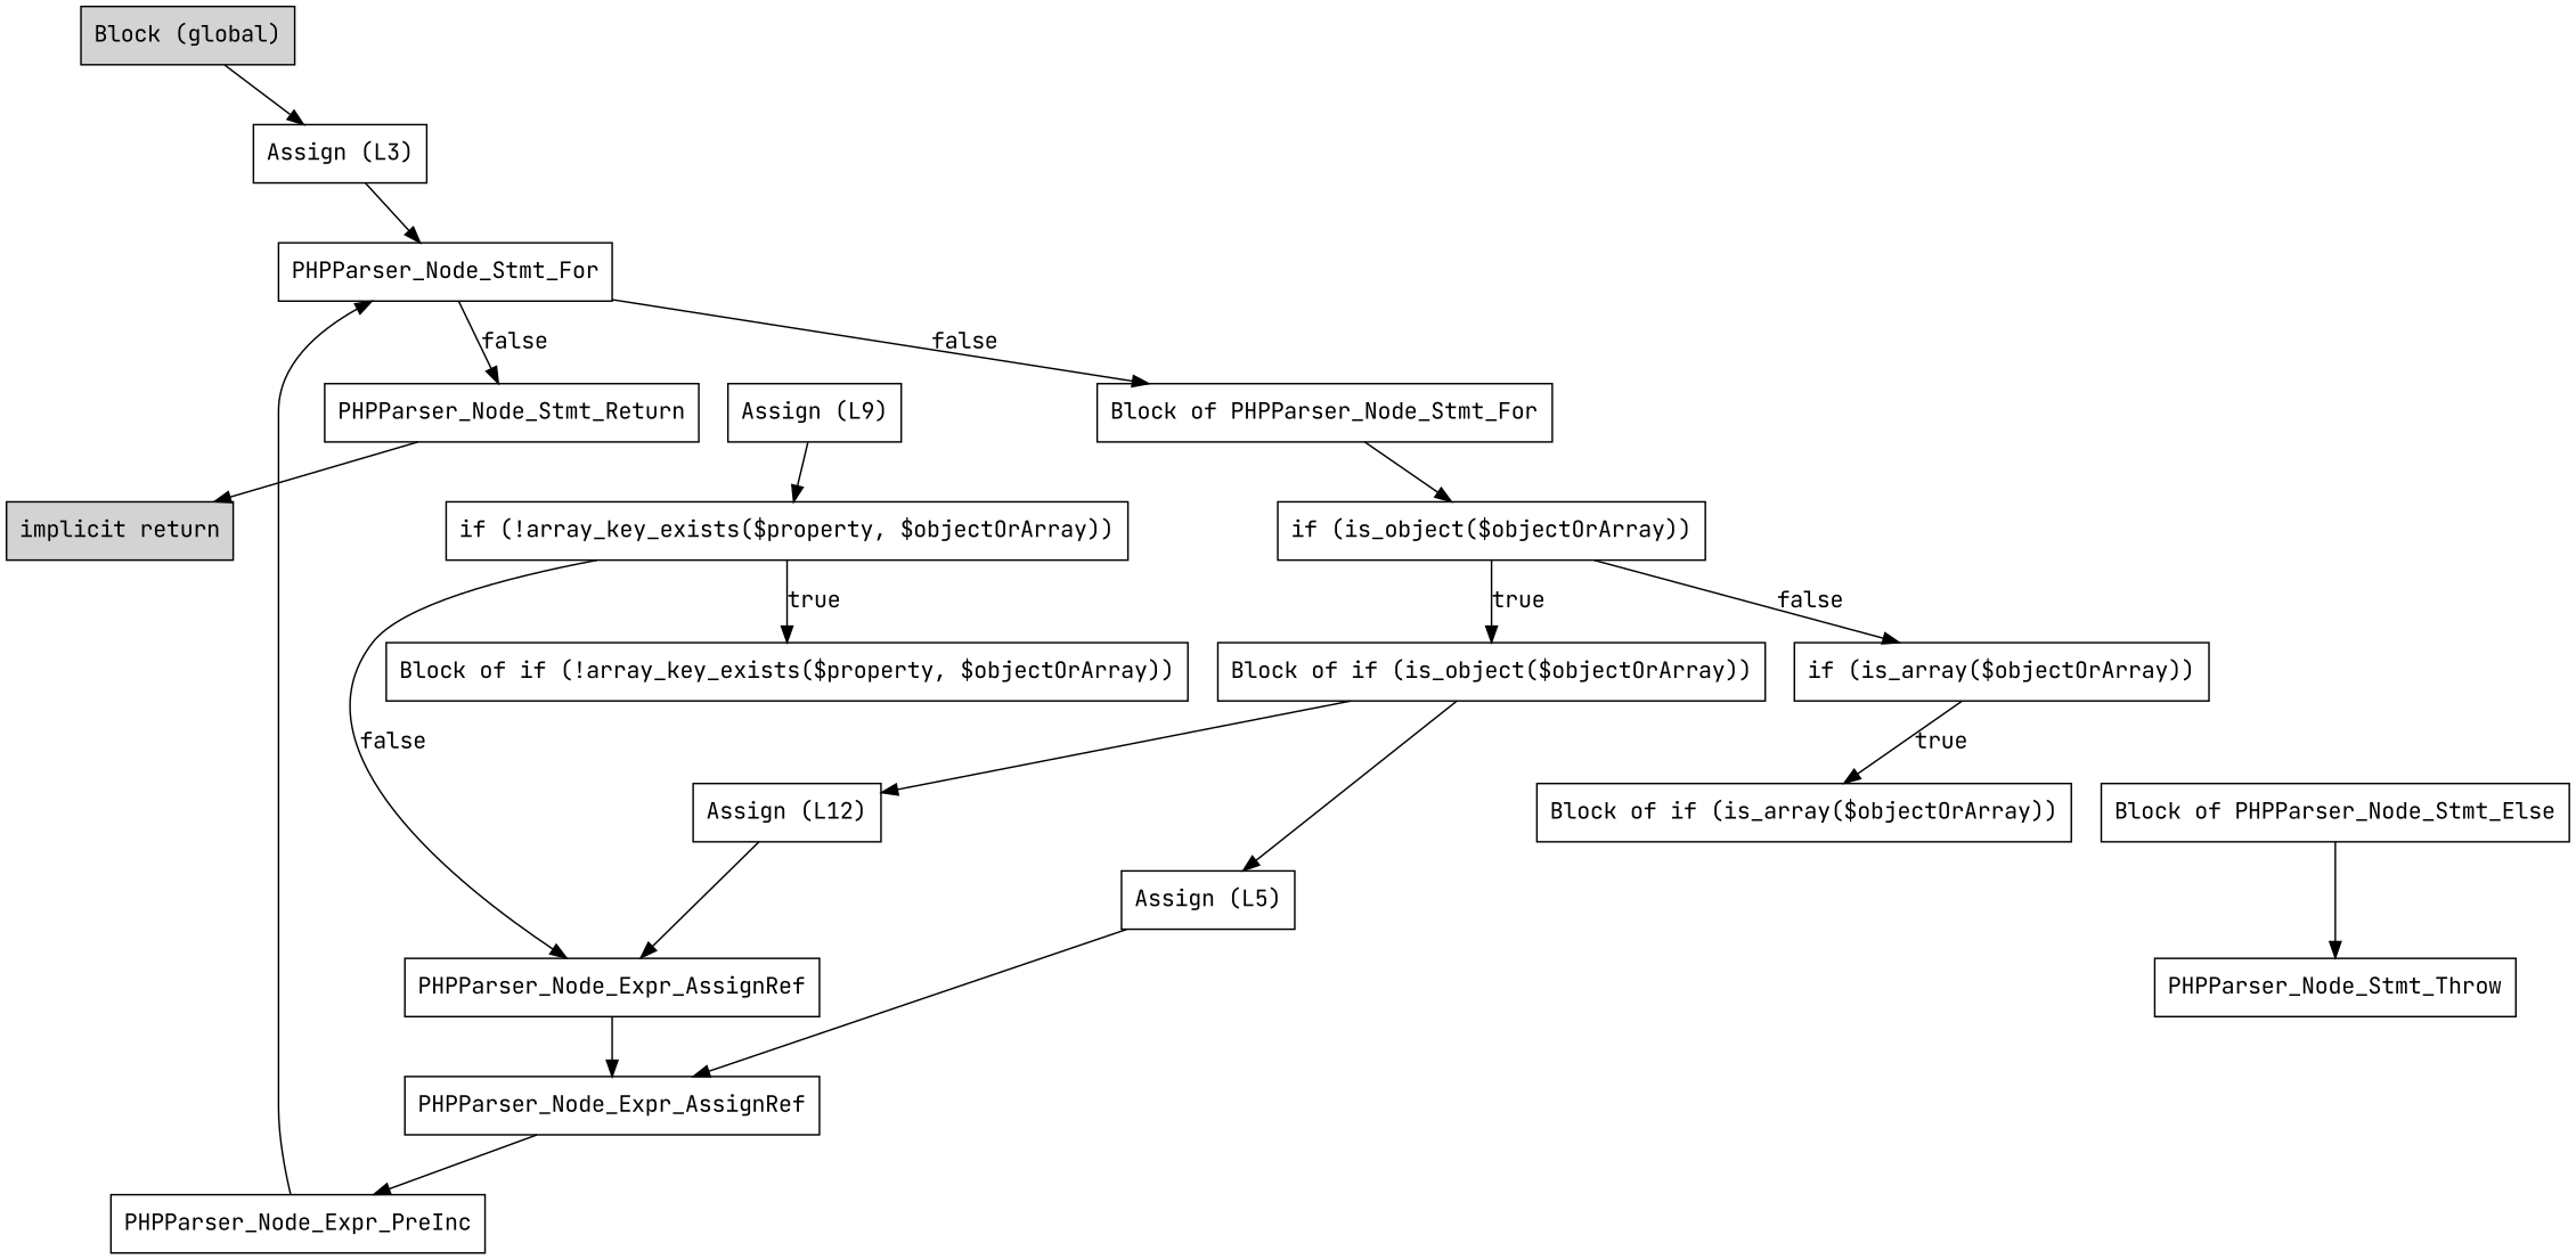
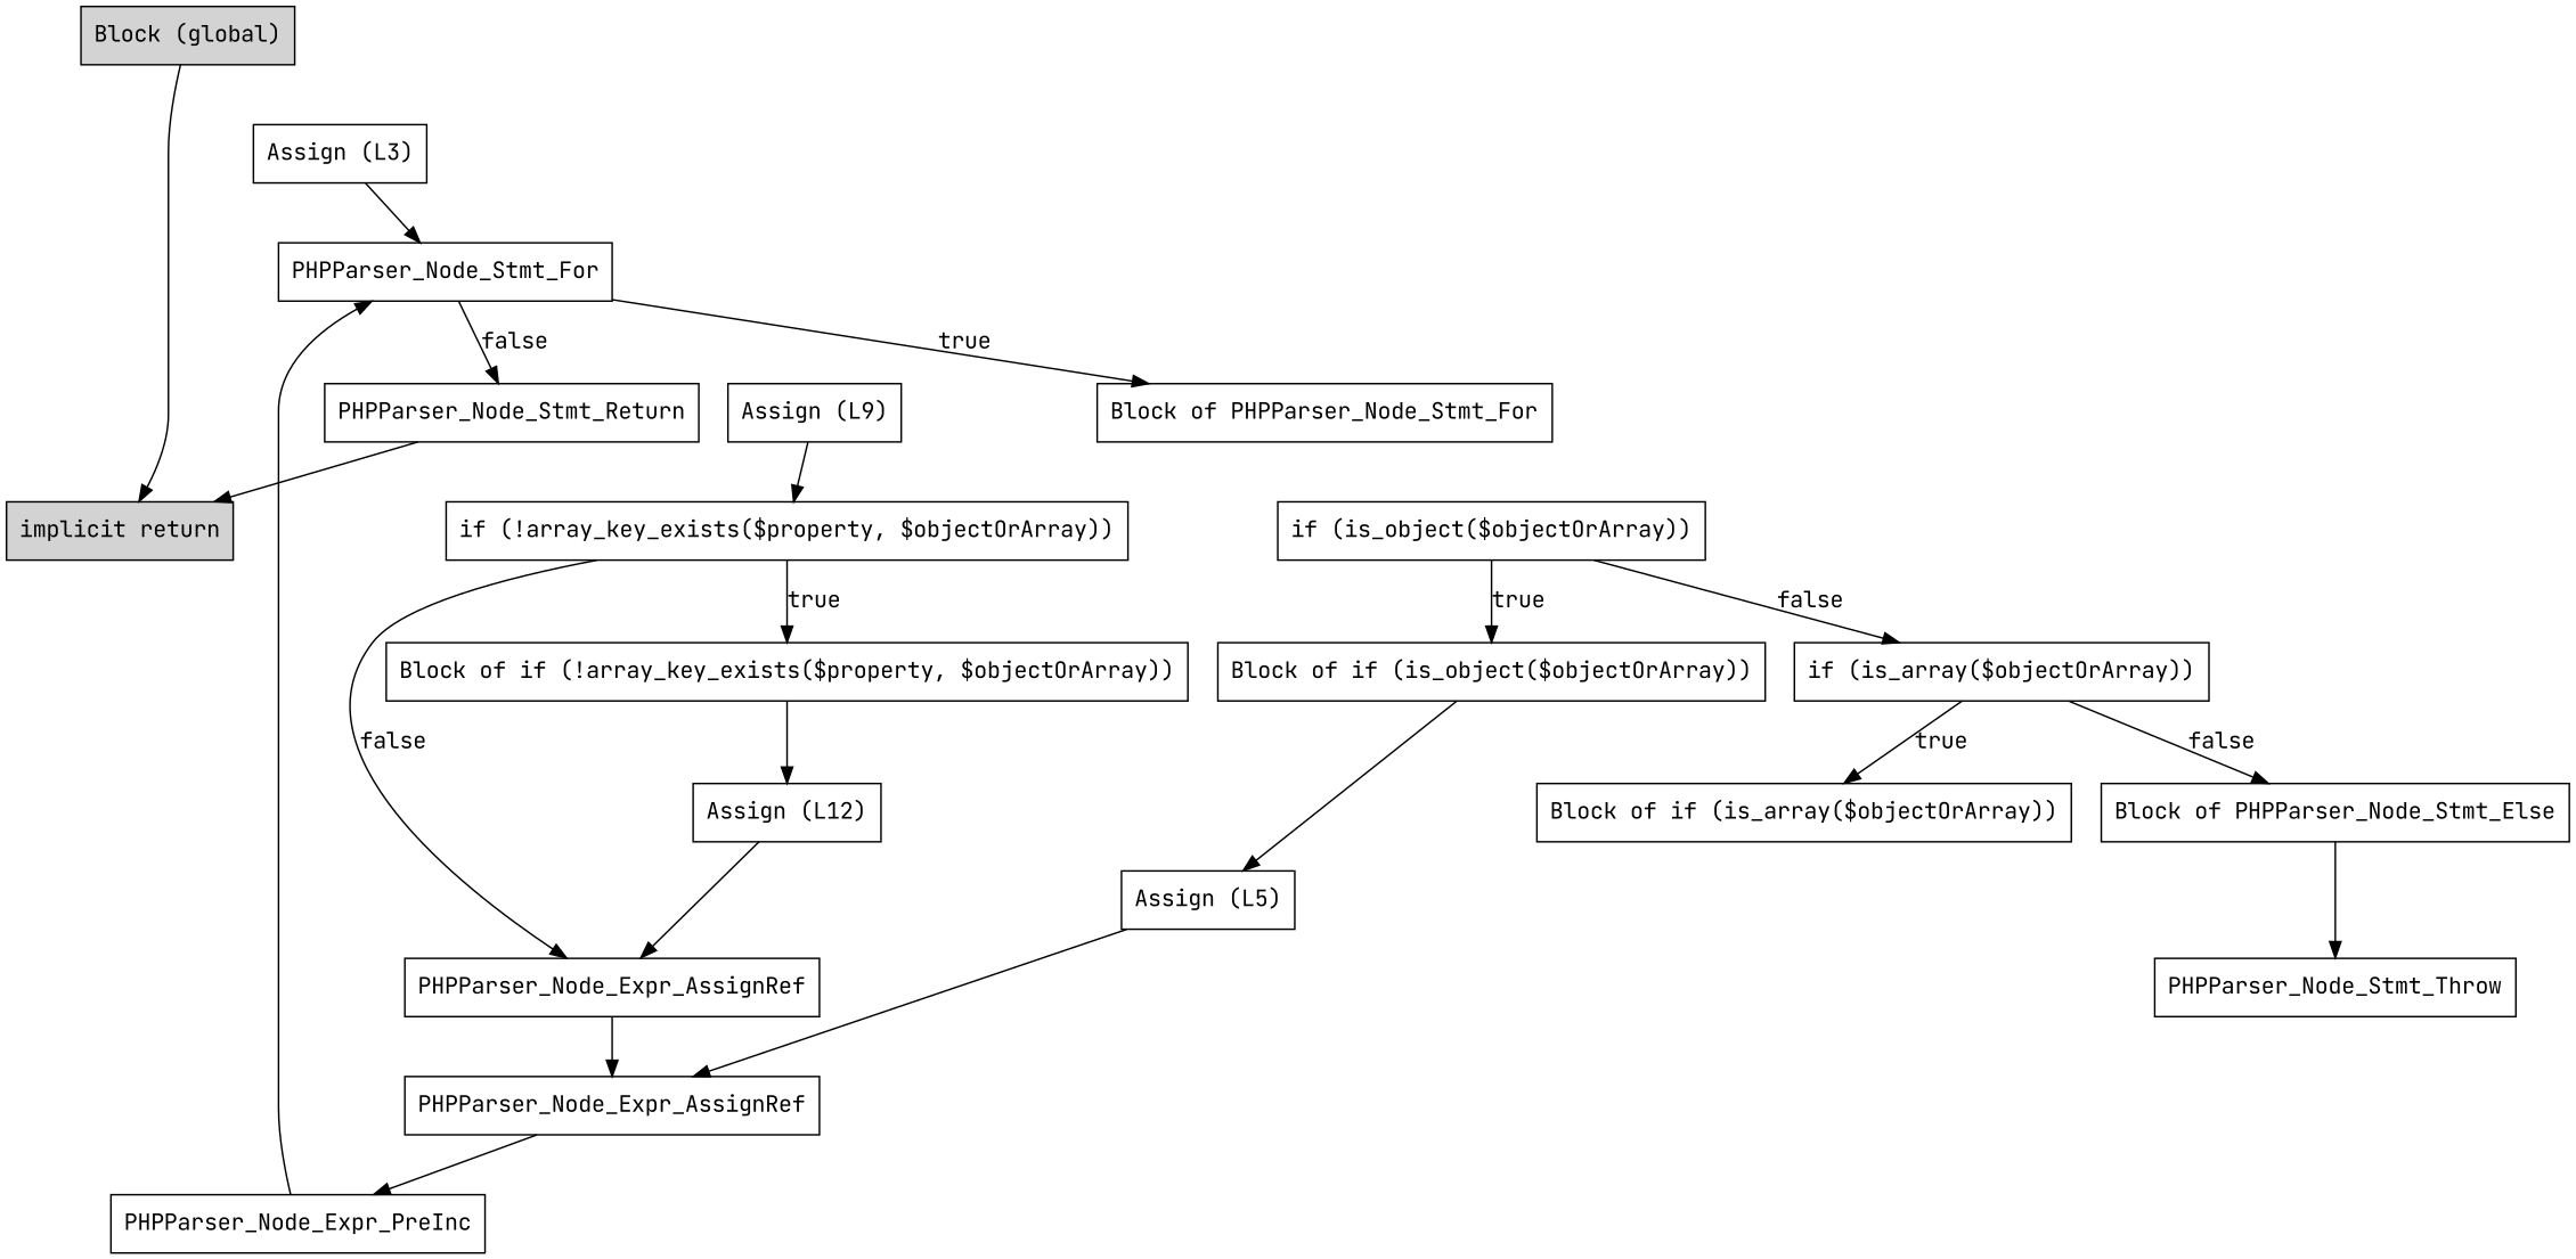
  digraph {
    fontname="JetBrains Mono"
    node [fontname="JetBrains Mono" shape=box]
    edge [fontname="JetBrains Mono"]
    n1 [label="implicit return" style=filled]
    n2 [label="Block (global)" style=filled]
    n3 [label="Assign (L3)"]
    n4 [label=PHPParser_Node_Stmt_For]
    n5 [label="Block of PHPParser_Node_Stmt_For"]
    n6 [label=PHPParser_Node_Stmt_Return]
    n7 [label="Assign (L5)"]
    n8 [label=PHPParser_Node_Expr_AssignRef]
    n9 [label=PHPParser_Node_Expr_PreInc]
    n10 [label="Block of if (is_object($objectOrArray))"]
    n11 [label="Assign (L9)"]
    n12 [label="if (!array_key_exists($property, $objectOrArray))"]
    n13 [label="Block of if (!array_key_exists($property, $objectOrArray))"]
    n14 [label=PHPParser_Node_Expr_AssignRef]
    n15 [label="Assign (L12)"]
    n16 [label="Block of if (is_array($objectOrArray))"]
    n17 [label="Block of PHPParser_Node_Stmt_Else"]
    n18 [label=PHPParser_Node_Stmt_Throw]
    n19 [label="if (is_object($objectOrArray))"]
    n20 [label="if (is_array($objectOrArray))"]
-   n2 -> n3
+   n2 -> n1
    n3 -> n4
-   n4 -> n5 [label=false]
+   n4 -> n5 [label=true]
    n4 -> n6 [label=false]
-   n5 -> n19
    n6 -> n1
    n7 -> n8
    n8 -> n9
    n9 -> n4
    n10 -> n7
    n11 -> n12
    n12 -> n13 [label=true]
    n12 -> n14 [label=false]
-   n10 -> n15
+   n13 -> n15
    n14 -> n8
    n15 -> n14
    n17 -> n18
    n19 -> n10 [label=true]
    n19 -> n20 [label=false]
    n20 -> n16 [label=true]
+   n20 -> n17 [label=false]
  }
